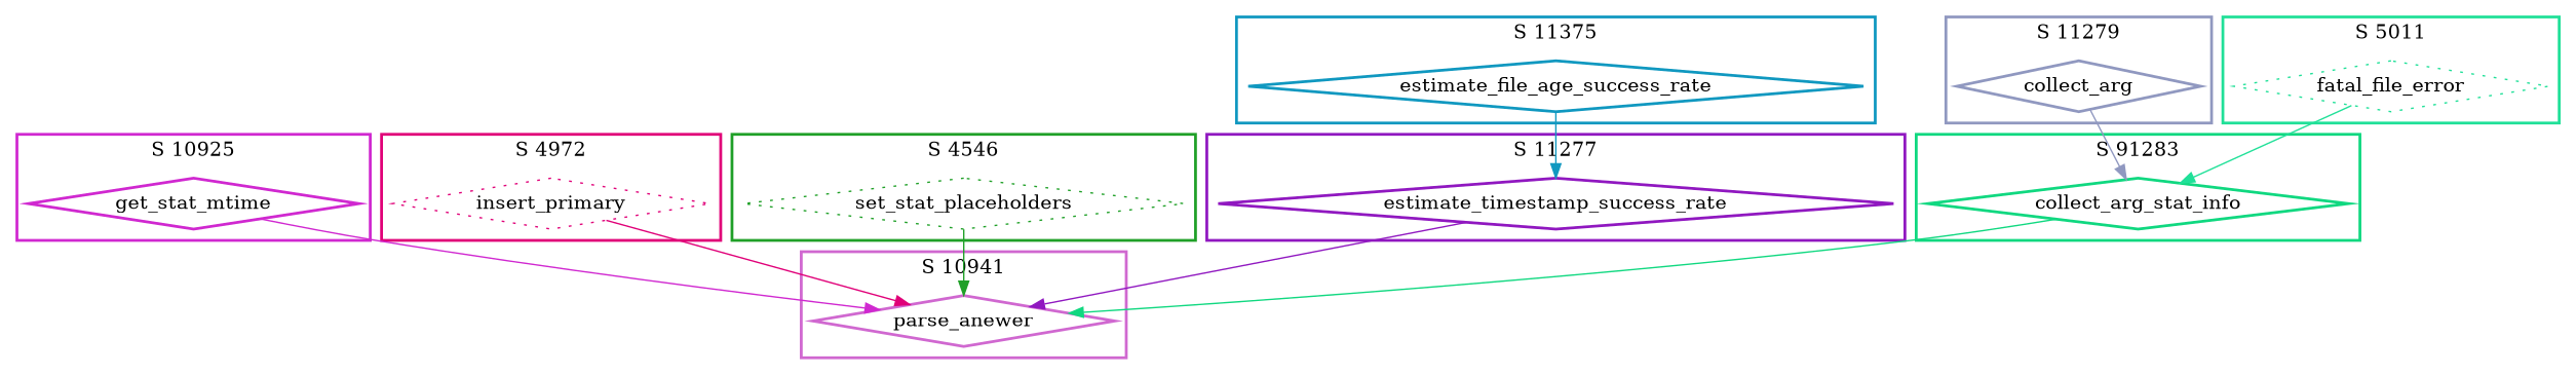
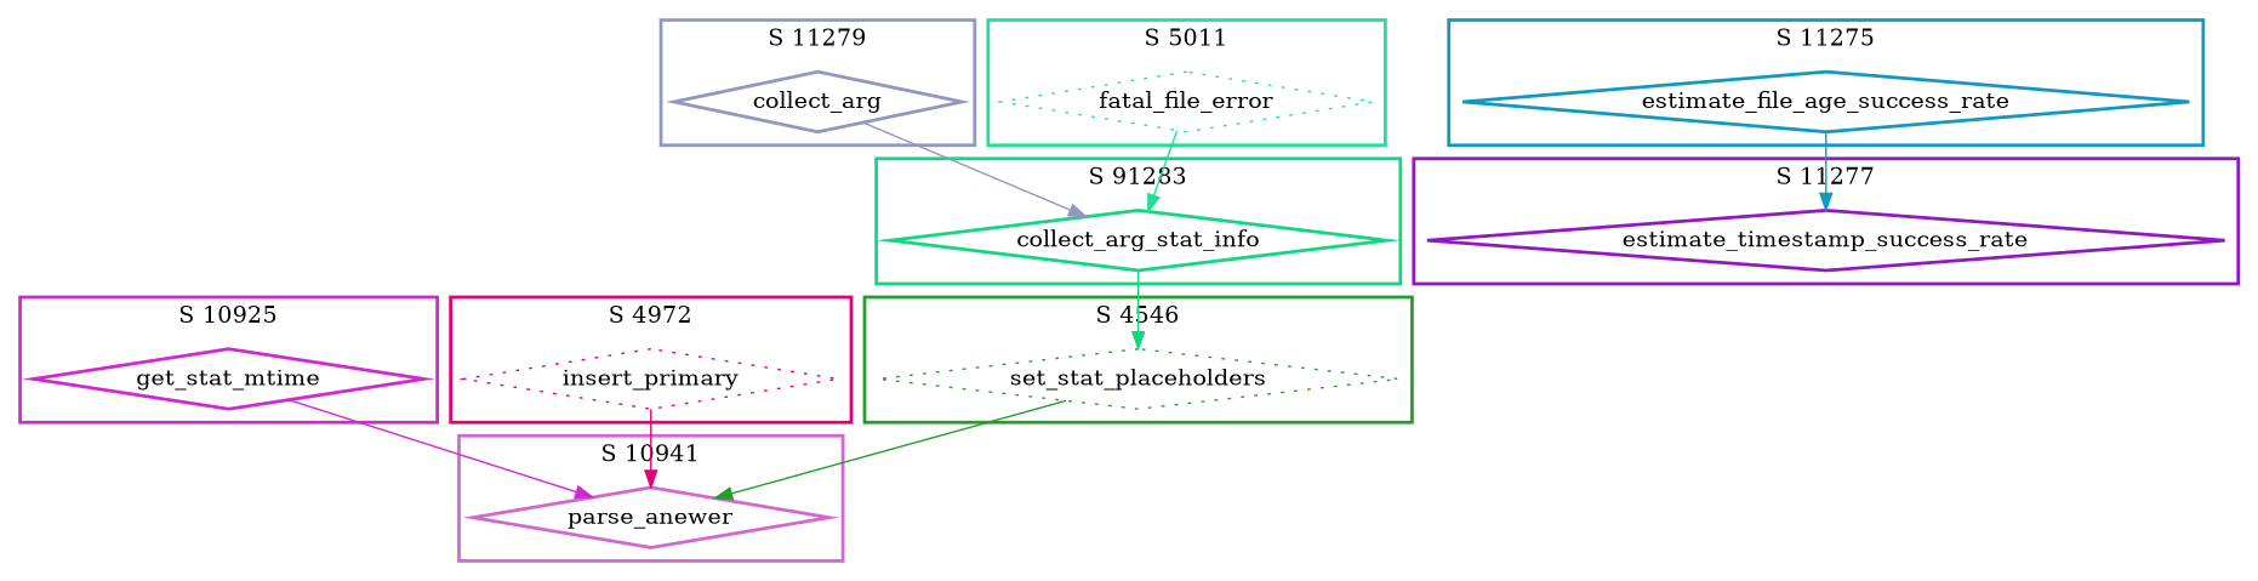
  digraph {
    node [shape=diamond style=bold]
    n1 [color="#D028D0" label=get_stat_mtime]
    n2 [color="#9098C0" label=collect_arg]
    n3 [color="#1098C0" label=estimate_file_age_success_rate]
    n4 [color="#E00078" label=insert_primary style=dotted]
    n5 [color="#20A028" label=set_stat_placeholders style=dotted]
    n6 [color="#9018C0" label=estimate_timestamp_success_rate]
    n7 [color="#D068D0" label=parse_anewer]
    n8 [color="#20E098" label=fatal_file_error style=dotted]
    n9 [color="#10D880" label=collect_arg_stat_info]
    subgraph cluster_1 {
      color="#D028D0"
      label="S 10925"
      style=bold
      n1
    }
    subgraph cluster_2 {
      color="#9098C0"
      label="S 11279"
      style=bold
      n2
    }
    subgraph cluster_3 {
      color="#1098C0"
-     label="S 11375"
+     label="S 11275"
      style=bold
      n3
    }
    subgraph cluster_4 {
      color="#E00078"
      label="S 4972"
      style=bold
      n4
    }
    subgraph cluster_5 {
      color="#20A028"
      label="S 4546"
      style=bold
      n5
    }
    subgraph cluster_6 {
      color="#9018C0"
      label="S 11277"
      style=bold
      n6
    }
    subgraph cluster_7 {
      color="#D068D0"
      label="S 10941"
      style=bold
      n7
    }
    subgraph cluster_8 {
      color="#20E098"
      label="S 5011"
      style=bold
      n8
    }
    subgraph cluster_9 {
      color="#10D880"
      label="S 91283"
      style=bold
      n9
    }
    n1 -> n7 [color="#D028D0"]
    n2 -> n9 [color="#9098C0"]
    n3 -> n6 [color="#1098C0"]
    n4 -> n7 [color="#E00078"]
    n5 -> n7 [color="#20A028"]
-   n6 -> n7 [color="#9018C0"]
    n8 -> n9 [color="#20E098"]
-   n9 -> n7 [color="#10D880"]
+   n9 -> n5 [color="#10D880"]
  }
